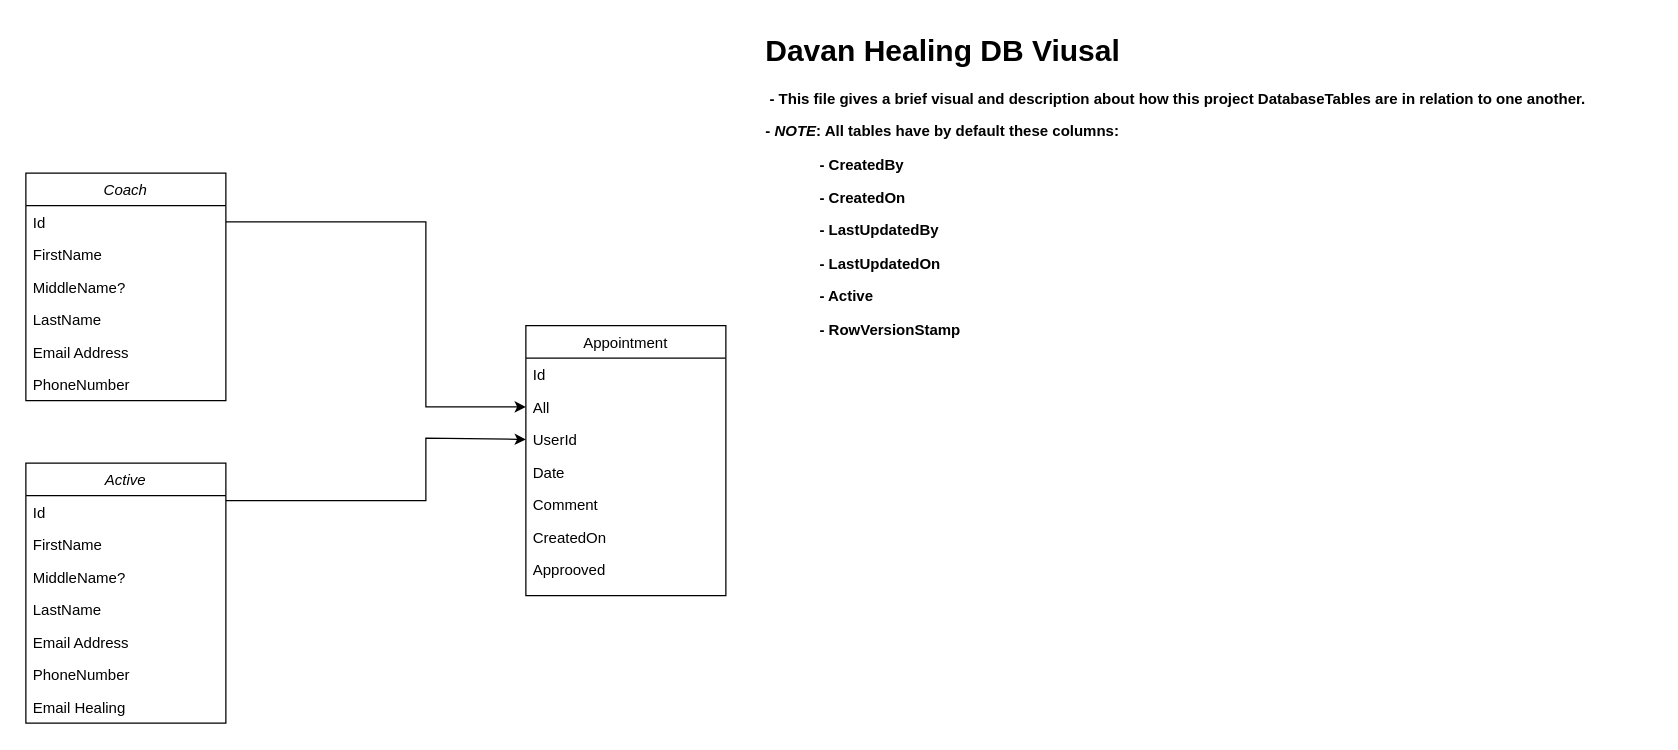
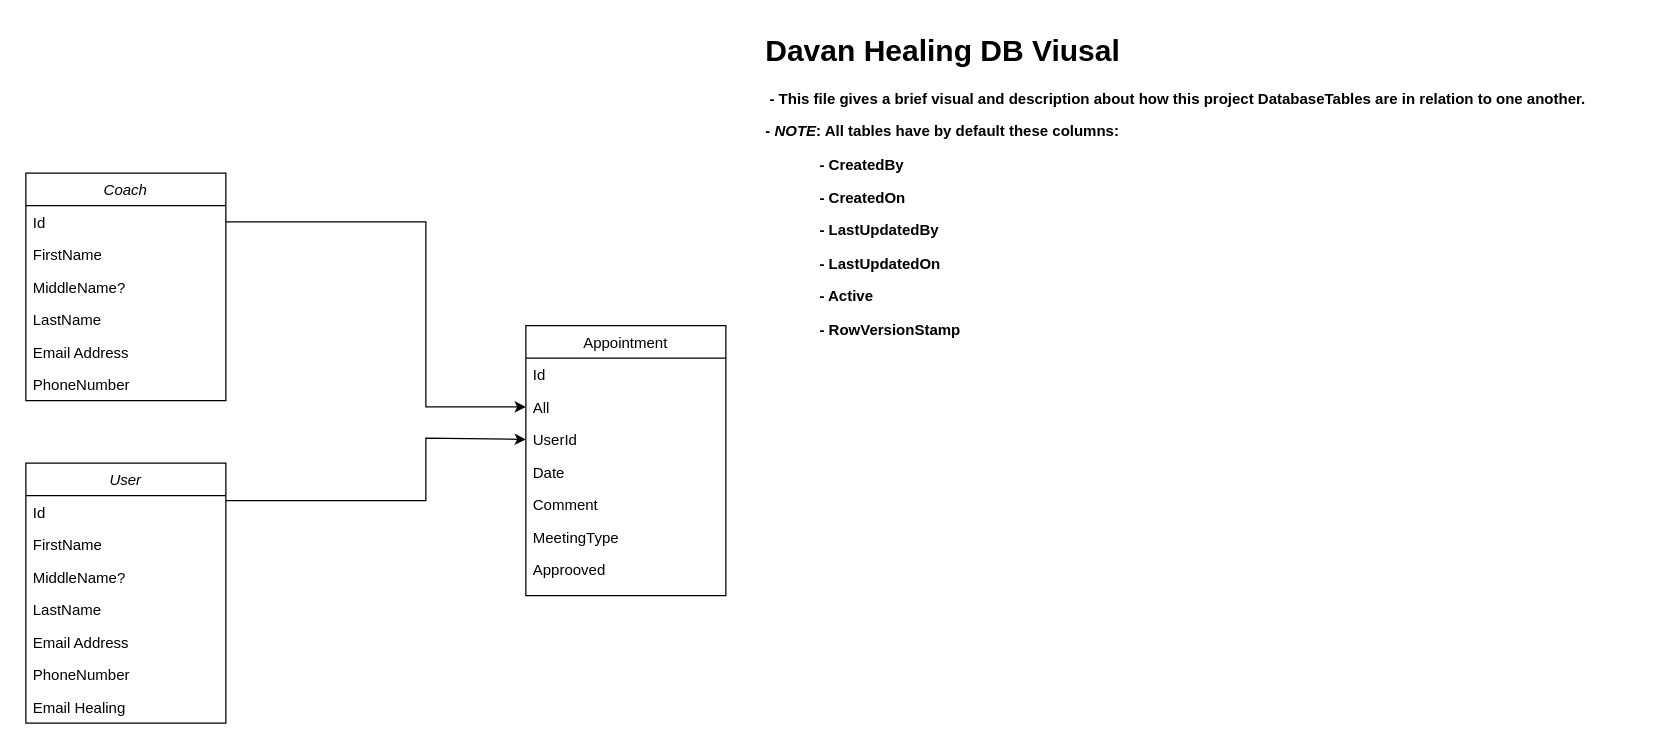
  <mxCell id="0" />
  <mxCell id="1" parent="0" />
  <mxCell id="2" value="Appointment" style="swimlane;fontStyle=0;align=center;verticalAlign=top;childLayout=stackLayout;horizontal=1;startSize=26;horizontalStack=0;resizeParent=1;resizeLast=0;collapsible=1;marginBottom=0;rounded=0;shadow=0;strokeWidth=1;" parent="1" vertex="1"><mxGeometry x="420" y="260" width="160" height="216" as="geometry"><mxRectangle x="550" y="140" width="160" height="26" as="alternateBounds" /></mxGeometry></mxCell>
  <mxCell id="3" value="Id" style="text;align=left;verticalAlign=top;spacingLeft=4;spacingRight=4;overflow=hidden;rotatable=0;points=[[0,0.5],[1,0.5]];portConstraint=eastwest;" parent="2" vertex="1"><mxGeometry y="26" width="160" height="26" as="geometry" /></mxCell>
  <mxCell id="4" value="All" style="text;align=left;verticalAlign=top;spacingLeft=4;spacingRight=4;overflow=hidden;rotatable=0;points=[[0,0.5],[1,0.5]];portConstraint=eastwest;rounded=0;shadow=0;html=0;" parent="2" vertex="1"><mxGeometry y="52" width="160" height="26" as="geometry" /></mxCell>
  <mxCell id="5" value="UserId" style="text;align=left;verticalAlign=top;spacingLeft=4;spacingRight=4;overflow=hidden;rotatable=0;points=[[0,0.5],[1,0.5]];portConstraint=eastwest;rounded=0;shadow=0;html=0;" parent="2" vertex="1"><mxGeometry y="78" width="160" height="26" as="geometry" /></mxCell>
  <mxCell id="6" value="Date" style="text;align=left;verticalAlign=top;spacingLeft=4;spacingRight=4;overflow=hidden;rotatable=0;points=[[0,0.5],[1,0.5]];portConstraint=eastwest;rounded=0;shadow=0;html=0;" parent="2" vertex="1"><mxGeometry y="104" width="160" height="26" as="geometry" /></mxCell>
  <mxCell id="7" value="Comment" style="text;align=left;verticalAlign=top;spacingLeft=4;spacingRight=4;overflow=hidden;rotatable=0;points=[[0,0.5],[1,0.5]];portConstraint=eastwest;rounded=0;shadow=0;html=0;" parent="2" vertex="1"><mxGeometry y="130" width="160" height="26" as="geometry" /></mxCell>
- <mxCell id="8" value="CreatedOn" style="text;align=left;verticalAlign=top;spacingLeft=4;spacingRight=4;overflow=hidden;rotatable=0;points=[[0,0.5],[1,0.5]];portConstraint=eastwest;rounded=0;shadow=0;html=0;" vertex="1" parent="2"><mxGeometry y="156" width="160" height="26" as="geometry" /></mxCell>
+ <mxCell id="8" value="MeetingType" style="text;align=left;verticalAlign=top;spacingLeft=4;spacingRight=4;overflow=hidden;rotatable=0;points=[[0,0.5],[1,0.5]];portConstraint=eastwest;rounded=0;shadow=0;html=0;" vertex="1" parent="2"><mxGeometry y="156" width="160" height="26" as="geometry" /></mxCell>
  <mxCell id="9" value="Approoved" style="text;align=left;verticalAlign=top;spacingLeft=4;spacingRight=4;overflow=hidden;rotatable=0;points=[[0,0.5],[1,0.5]];portConstraint=eastwest;rounded=0;shadow=0;html=0;" vertex="1" parent="2"><mxGeometry y="182" width="160" height="26" as="geometry" /></mxCell>
  <mxCell id="10" value="Coach" style="swimlane;fontStyle=2;align=center;verticalAlign=top;childLayout=stackLayout;horizontal=1;startSize=26;horizontalStack=0;resizeParent=1;resizeLast=0;collapsible=1;marginBottom=0;rounded=0;shadow=0;strokeWidth=1;" vertex="1" parent="1"><mxGeometry x="20" y="138" width="160" height="182" as="geometry"><mxRectangle x="230" y="140" width="160" height="26" as="alternateBounds" /></mxGeometry></mxCell>
  <mxCell id="11" value="Id" style="text;align=left;verticalAlign=top;spacingLeft=4;spacingRight=4;overflow=hidden;rotatable=0;points=[[0,0.5],[1,0.5]];portConstraint=eastwest;" vertex="1" parent="10"><mxGeometry y="26" width="160" height="26" as="geometry" /></mxCell>
  <mxCell id="12" value="FirstName" style="text;align=left;verticalAlign=top;spacingLeft=4;spacingRight=4;overflow=hidden;rotatable=0;points=[[0,0.5],[1,0.5]];portConstraint=eastwest;rounded=0;shadow=0;html=0;" vertex="1" parent="10"><mxGeometry y="52" width="160" height="26" as="geometry" /></mxCell>
  <mxCell id="13" value="MiddleName?" style="text;align=left;verticalAlign=top;spacingLeft=4;spacingRight=4;overflow=hidden;rotatable=0;points=[[0,0.5],[1,0.5]];portConstraint=eastwest;rounded=0;shadow=0;html=0;" vertex="1" parent="10"><mxGeometry y="78" width="160" height="26" as="geometry" /></mxCell>
  <mxCell id="14" value="LastName" style="text;align=left;verticalAlign=top;spacingLeft=4;spacingRight=4;overflow=hidden;rotatable=0;points=[[0,0.5],[1,0.5]];portConstraint=eastwest;rounded=0;shadow=0;html=0;" vertex="1" parent="10"><mxGeometry y="104" width="160" height="26" as="geometry" /></mxCell>
  <mxCell id="15" value="Email Address" style="text;align=left;verticalAlign=top;spacingLeft=4;spacingRight=4;overflow=hidden;rotatable=0;points=[[0,0.5],[1,0.5]];portConstraint=eastwest;rounded=0;shadow=0;html=0;" vertex="1" parent="10"><mxGeometry y="130" width="160" height="26" as="geometry" /></mxCell>
  <mxCell id="16" value="PhoneNumber" style="text;align=left;verticalAlign=top;spacingLeft=4;spacingRight=4;overflow=hidden;rotatable=0;points=[[0,0.5],[1,0.5]];portConstraint=eastwest;rounded=0;shadow=0;html=0;" vertex="1" parent="10"><mxGeometry y="156" width="160" height="26" as="geometry" /></mxCell>
- <mxCell id="17" value="Active" style="swimlane;fontStyle=2;align=center;verticalAlign=top;childLayout=stackLayout;horizontal=1;startSize=26;horizontalStack=0;resizeParent=1;resizeLast=0;collapsible=1;marginBottom=0;rounded=0;shadow=0;strokeWidth=1;" vertex="1" parent="1"><mxGeometry x="20" y="370" width="160" height="208" as="geometry"><mxRectangle x="230" y="140" width="160" height="26" as="alternateBounds" /></mxGeometry></mxCell>
+ <mxCell id="17" value="User" style="swimlane;fontStyle=2;align=center;verticalAlign=top;childLayout=stackLayout;horizontal=1;startSize=26;horizontalStack=0;resizeParent=1;resizeLast=0;collapsible=1;marginBottom=0;rounded=0;shadow=0;strokeWidth=1;" vertex="1" parent="1"><mxGeometry x="20" y="370" width="160" height="208" as="geometry"><mxRectangle x="230" y="140" width="160" height="26" as="alternateBounds" /></mxGeometry></mxCell>
  <mxCell id="18" value="Id" style="text;align=left;verticalAlign=top;spacingLeft=4;spacingRight=4;overflow=hidden;rotatable=0;points=[[0,0.5],[1,0.5]];portConstraint=eastwest;" vertex="1" parent="17"><mxGeometry y="26" width="160" height="26" as="geometry" /></mxCell>
  <mxCell id="19" value="FirstName" style="text;align=left;verticalAlign=top;spacingLeft=4;spacingRight=4;overflow=hidden;rotatable=0;points=[[0,0.5],[1,0.5]];portConstraint=eastwest;rounded=0;shadow=0;html=0;" vertex="1" parent="17"><mxGeometry y="52" width="160" height="26" as="geometry" /></mxCell>
  <mxCell id="20" value="MiddleName?" style="text;align=left;verticalAlign=top;spacingLeft=4;spacingRight=4;overflow=hidden;rotatable=0;points=[[0,0.5],[1,0.5]];portConstraint=eastwest;rounded=0;shadow=0;html=0;" vertex="1" parent="17"><mxGeometry y="78" width="160" height="26" as="geometry" /></mxCell>
  <mxCell id="21" value="LastName" style="text;align=left;verticalAlign=top;spacingLeft=4;spacingRight=4;overflow=hidden;rotatable=0;points=[[0,0.5],[1,0.5]];portConstraint=eastwest;rounded=0;shadow=0;html=0;" vertex="1" parent="17"><mxGeometry y="104" width="160" height="26" as="geometry" /></mxCell>
  <mxCell id="22" value="Email Address" style="text;align=left;verticalAlign=top;spacingLeft=4;spacingRight=4;overflow=hidden;rotatable=0;points=[[0,0.5],[1,0.5]];portConstraint=eastwest;rounded=0;shadow=0;html=0;" vertex="1" parent="17"><mxGeometry y="130" width="160" height="26" as="geometry" /></mxCell>
  <mxCell id="23" value="PhoneNumber" style="text;align=left;verticalAlign=top;spacingLeft=4;spacingRight=4;overflow=hidden;rotatable=0;points=[[0,0.5],[1,0.5]];portConstraint=eastwest;rounded=0;shadow=0;html=0;" vertex="1" parent="17"><mxGeometry y="156" width="160" height="26" as="geometry" /></mxCell>
  <mxCell id="24" value="Email Healing" style="text;align=left;verticalAlign=top;spacingLeft=4;spacingRight=4;overflow=hidden;rotatable=0;points=[[0,0.5],[1,0.5]];portConstraint=eastwest;rounded=0;shadow=0;html=0;" vertex="1" parent="17"><mxGeometry y="182" width="160" height="26" as="geometry" /></mxCell>
  <mxCell id="25" style="edgeStyle=orthogonalEdgeStyle;rounded=0;orthogonalLoop=1;jettySize=auto;html=1;entryX=0;entryY=0.5;entryDx=0;entryDy=0;" edge="1" parent="1" source="11" target="4"><mxGeometry relative="1" as="geometry"><Array as="points"><mxPoint x="340" y="177" /><mxPoint x="340" y="325" /></Array></mxGeometry></mxCell>
  <mxCell id="26" style="edgeStyle=orthogonalEdgeStyle;rounded=0;orthogonalLoop=1;jettySize=auto;html=1;entryX=0;entryY=0.5;entryDx=0;entryDy=0;" edge="1" parent="1" source="18" target="5"><mxGeometry relative="1" as="geometry"><Array as="points"><mxPoint x="340" y="400" /><mxPoint x="340" y="350" /></Array></mxGeometry></mxCell>
  <mxCell id="27" value="&lt;h1 style=&quot;margin-top: 0px;&quot;&gt;Davan Healing DB Viusal&lt;/h1&gt;&lt;p&gt;&lt;b&gt;&amp;nbsp;- This file gives a brief visual and description about how this project DatabaseTables are in relation to one another.&lt;/b&gt;&lt;/p&gt;&lt;p&gt;&lt;b&gt;- &lt;i&gt;NOTE&lt;/i&gt;: All tables have by default these columns:&lt;/b&gt;&lt;/p&gt;&lt;blockquote style=&quot;margin: 0 0 0 40px; border: none; padding: 0px;&quot;&gt;&lt;p&gt;&lt;b&gt;&amp;nbsp;- CreatedBy&lt;/b&gt;&lt;/p&gt;&lt;p&gt;&lt;b&gt;&amp;nbsp;- CreatedOn&lt;/b&gt;&lt;/p&gt;&lt;p&gt;&lt;b&gt;&amp;nbsp;- LastUpdatedBy&lt;/b&gt;&lt;/p&gt;&lt;p&gt;&lt;b&gt;&amp;nbsp;- LastUpdatedOn&lt;/b&gt;&lt;/p&gt;&lt;p&gt;&lt;b&gt;&amp;nbsp;- Active&lt;/b&gt;&lt;/p&gt;&lt;p&gt;&lt;b&gt;&amp;nbsp;- RowVersionStamp&lt;/b&gt;&lt;/p&gt;&lt;/blockquote&gt;" style="text;html=1;whiteSpace=wrap;overflow=hidden;rounded=0;" vertex="1" parent="1"><mxGeometry x="610" width="710" height="280" as="geometry" y="20" /></mxCell>
